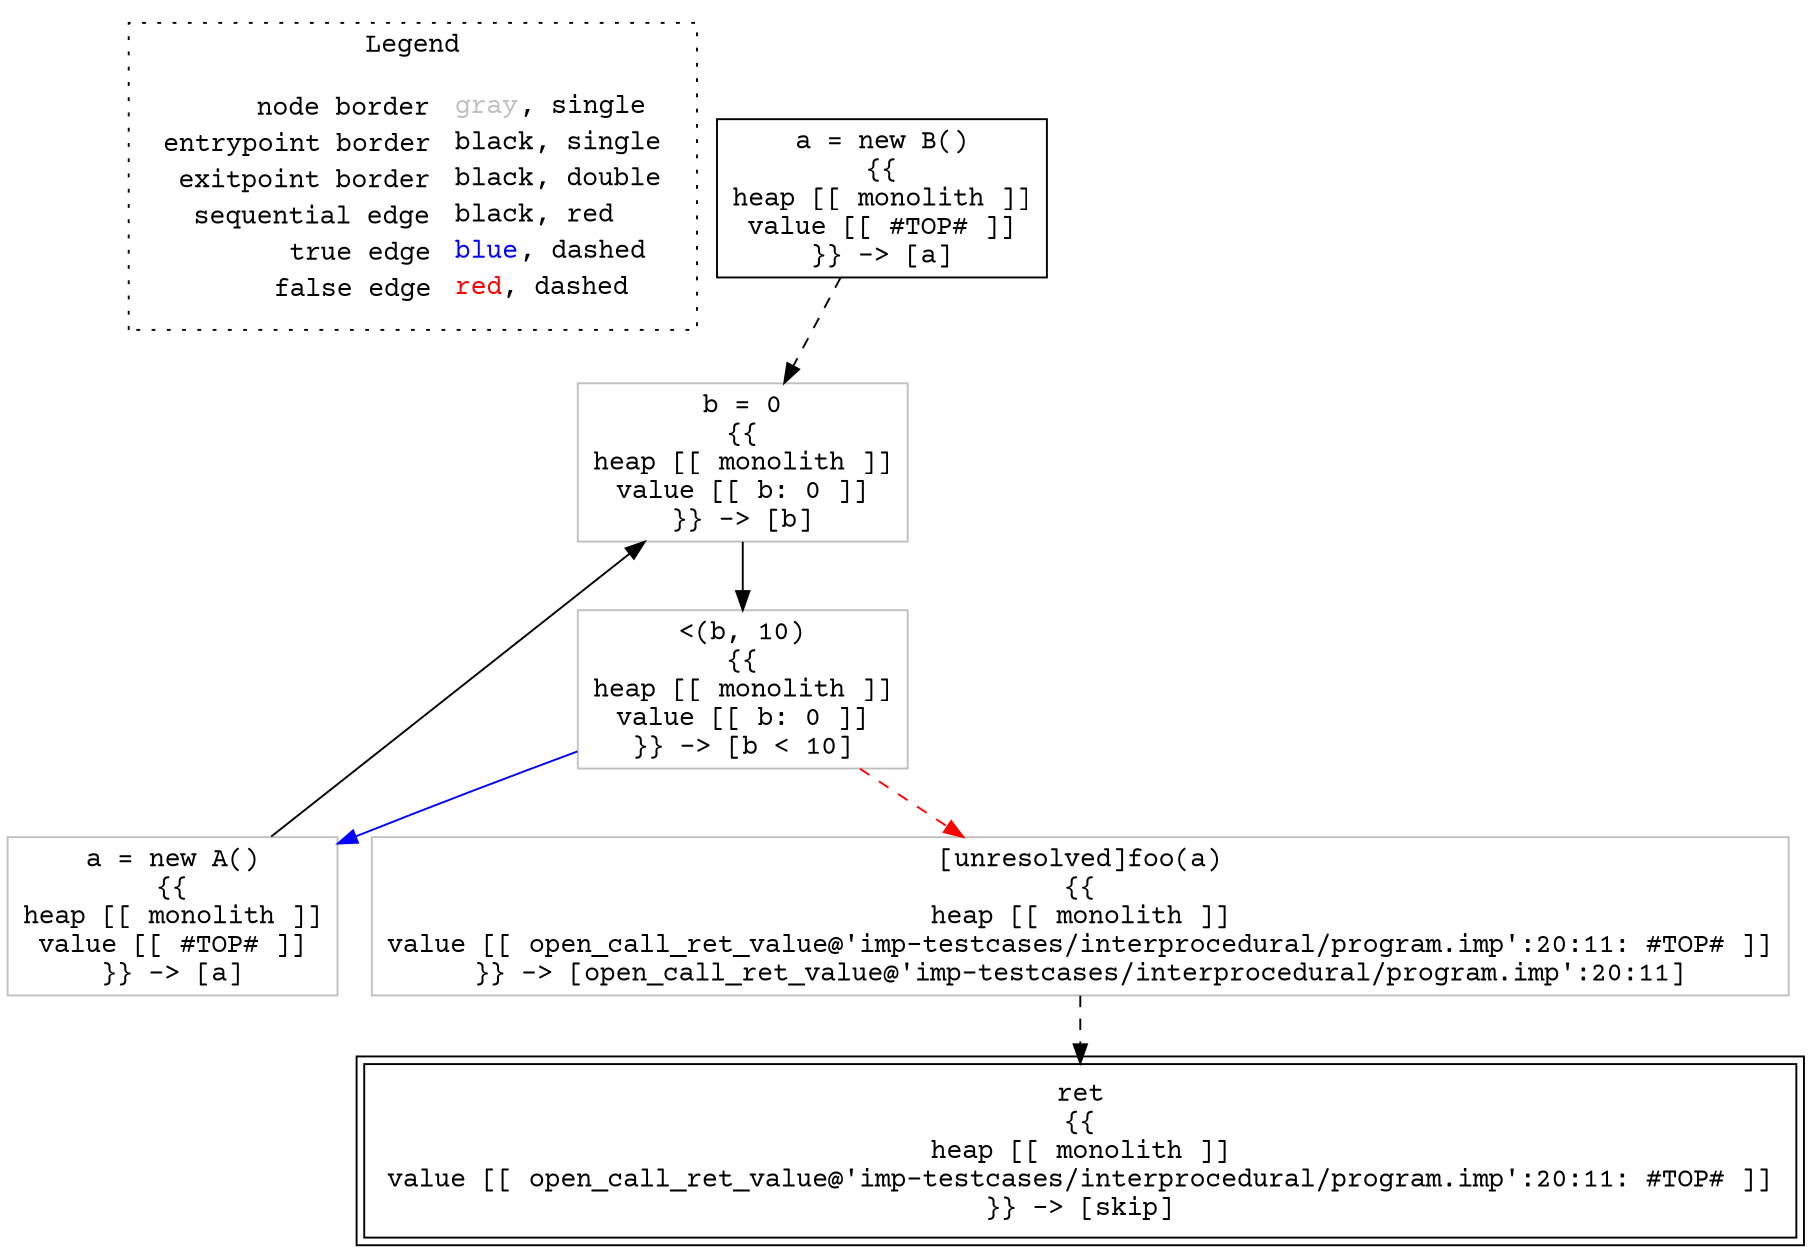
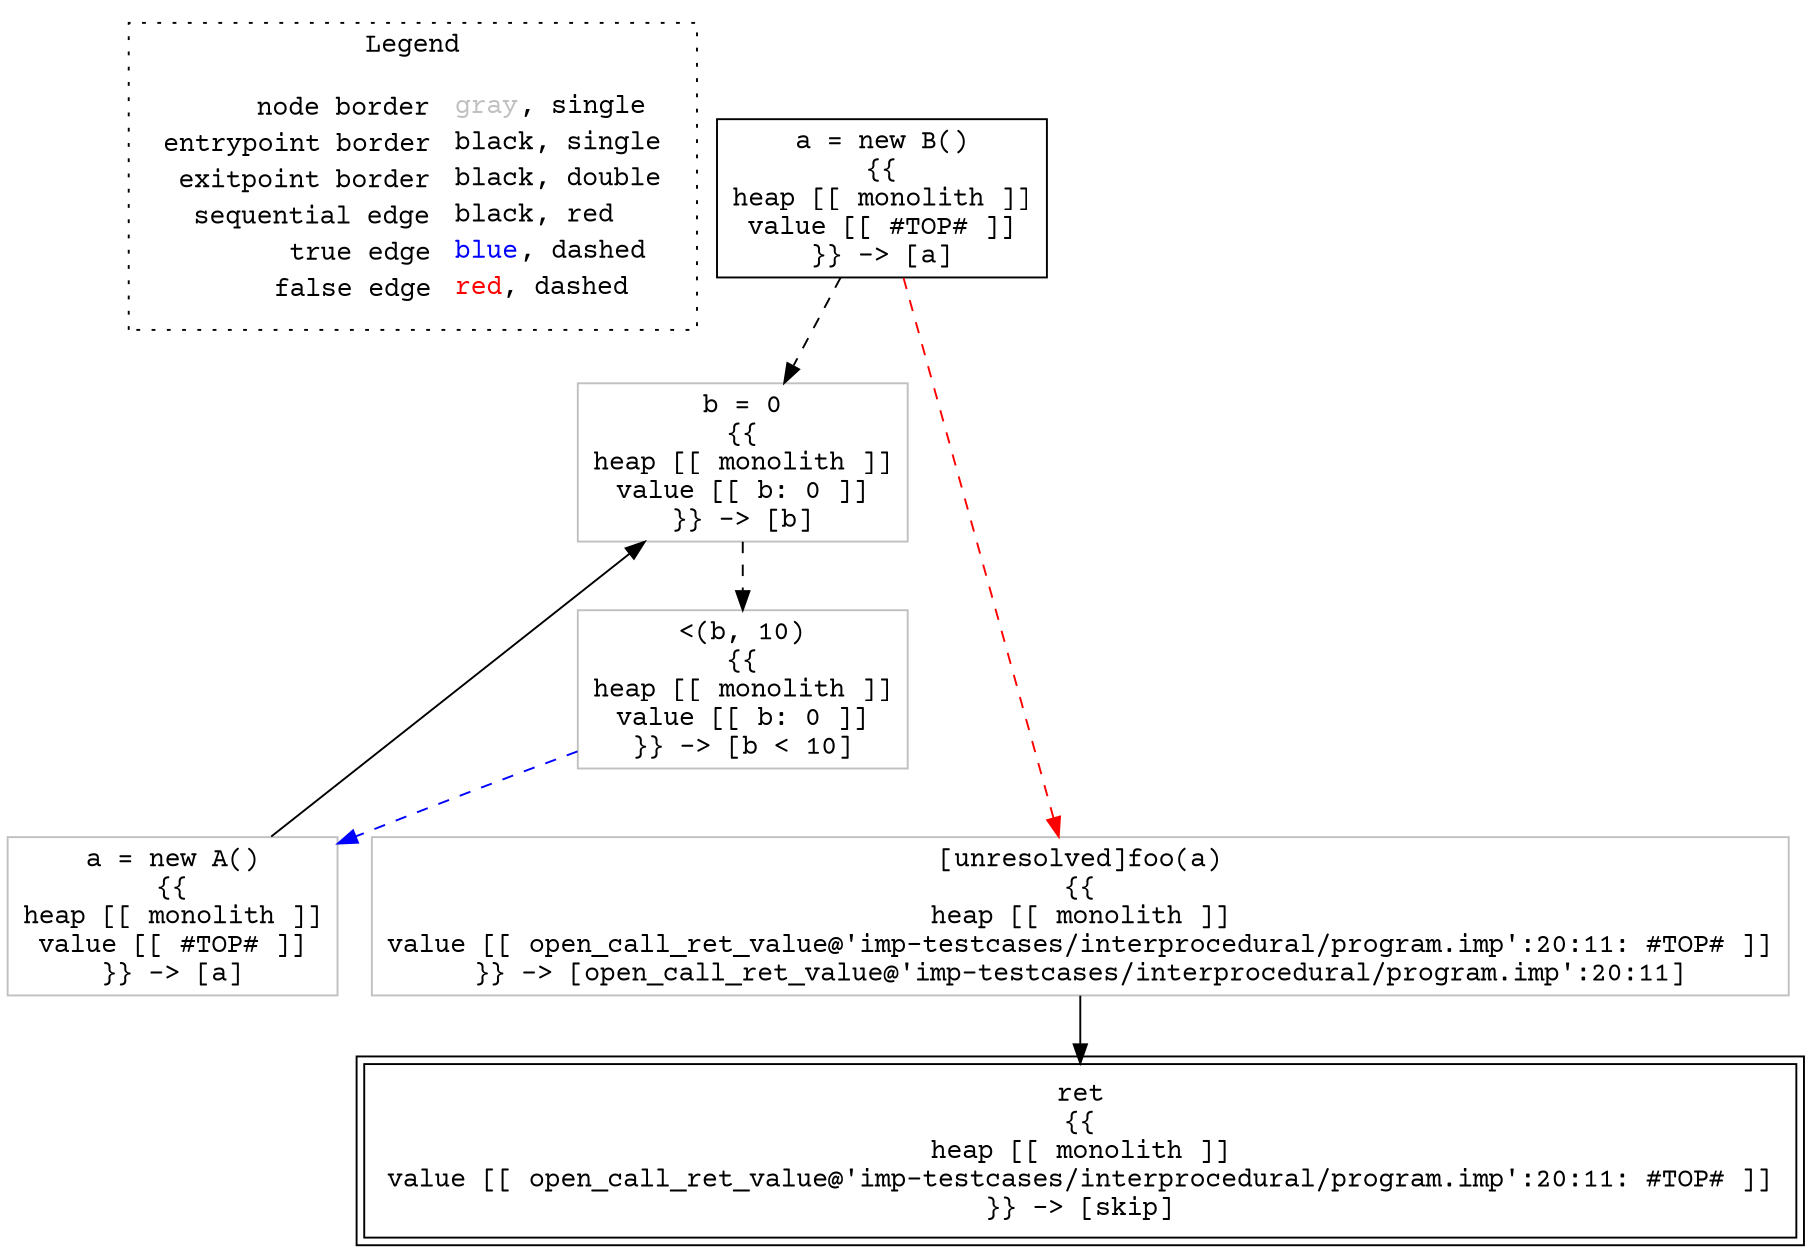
  digraph {
    fontname="Courier Prime"
    node [fontname="Courier Prime" shape=rect color=gray]
    edge [color=black fontname="Courier Prime"]
    n1 [label=<<table border="0" cellpadding="2" cellspacing="0" cellborder="0"><tr><td align="right">node border&nbsp;</td><td align="left"><font color="gray">gray</font>, single</td></tr><tr><td align="right">entrypoint border&nbsp;</td><td align="left"><font color="black">black</font>, single</td></tr><tr><td align="right">exitpoint border&nbsp;</td><td align="left"><font color="black">black</font>, double</td></tr><tr><td align="right">sequential edge&nbsp;</td><td align="left"><font color="black">black</font>, red</td></tr><tr><td align="right">true edge&nbsp;</td><td align="left"><font color="blue">blue</font>, dashed</td></tr><tr><td align="right">false edge&nbsp;</td><td align="left"><font color="red">red</font>, dashed</td></tr></table>> shape=plaintext color=""]
    n2 [color=black label=<a = new B()<BR/>{{<BR/>heap [[ monolith ]]<BR/>value [[ #TOP# ]]<BR/>}} -&gt; [a]>]
    n3 [label=<b = 0<BR/>{{<BR/>heap [[ monolith ]]<BR/>value [[ b: 0 ]]<BR/>}} -&gt; [b]>]
    n4 [label=<&lt;(b, 10)<BR/>{{<BR/>heap [[ monolith ]]<BR/>value [[ b: 0 ]]<BR/>}} -&gt; [b &lt; 10]>]
    n5 [label=<a = new A()<BR/>{{<BR/>heap [[ monolith ]]<BR/>value [[ #TOP# ]]<BR/>}} -&gt; [a]>]
    n6 [label=<[unresolved]foo(a)<BR/>{{<BR/>heap [[ monolith ]]<BR/>value [[ open_call_ret_value@'imp-testcases/interprocedural/program.imp':20:11: #TOP# ]]<BR/>}} -&gt; [open_call_ret_value@'imp-testcases/interprocedural/program.imp':20:11]>]
    n7 [color=black label=<ret<BR/>{{<BR/>heap [[ monolith ]]<BR/>value [[ open_call_ret_value@'imp-testcases/interprocedural/program.imp':20:11: #TOP# ]]<BR/>}} -&gt; [skip]> peripheries=2]
    subgraph cluster_1 {
      label=Legend
      style=dotted
      n1
    }
    n2 -> n3 [style=dashed]
-   n3 -> n4
-   n4 -> n5 [color=blue style=solid]
-   n4 -> n6 [color=red style=dashed]
+   n3 -> n4 [style=dashed]
+   n4 -> n5 [color=blue style=dashed]
+   n2 -> n6 [color=red style=dashed]
    n5 -> n3
-   n6 -> n7 [style=dashed]
+   n6 -> n7
  }
